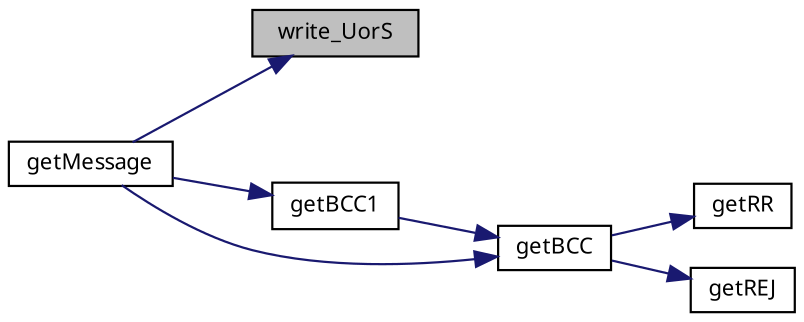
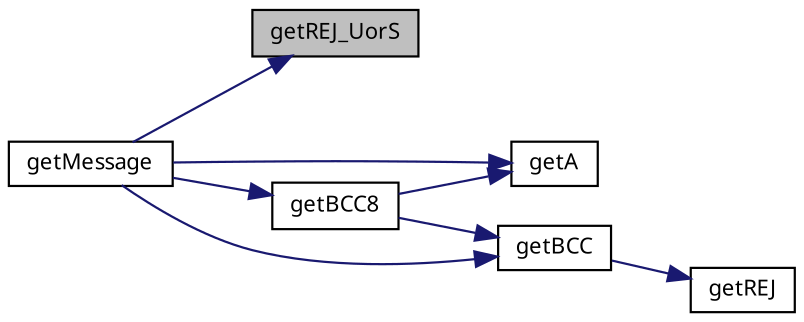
  digraph {
    fontname="Noto Sans"
    rankdir=LR
    node [color=black fillcolor=white fontname="Noto Sans" fontsize=10 shape=record style=filled]
    edge [color=midnightblue fontname="Noto Sans" fontsize=10 labelfontname=Helvetica labelfontsize=10 style=solid]
-   n1 [fillcolor=grey75 fontcolor=black height=0.2 label=write_UorS width=0.4]
+   n1 [fillcolor=grey75 fontcolor=black height=0.2 label=getREJ_UorS width=0.4]
    n2 [height=0.2 label=getMessage width=0.4]
+   n3 [height=0.2 label=getA width=0.4]
    n4 [height=0.2 label=getBCC width=0.4]
-   n5 [height=0.2 label=getBCC1 width=0.4]
-   n6 [height=0.2 label=getRR width=0.4]
+   n5 [height=0.2 label=getBCC8 width=0.4]
    n7 [height=0.2 label=getREJ width=0.4]
    n2 -> n1
+   n2 -> n3
    n2 -> n4
    n2 -> n5
-   n4 -> n6
    n4 -> n7
+   n5 -> n3
    n5 -> n4
  }
